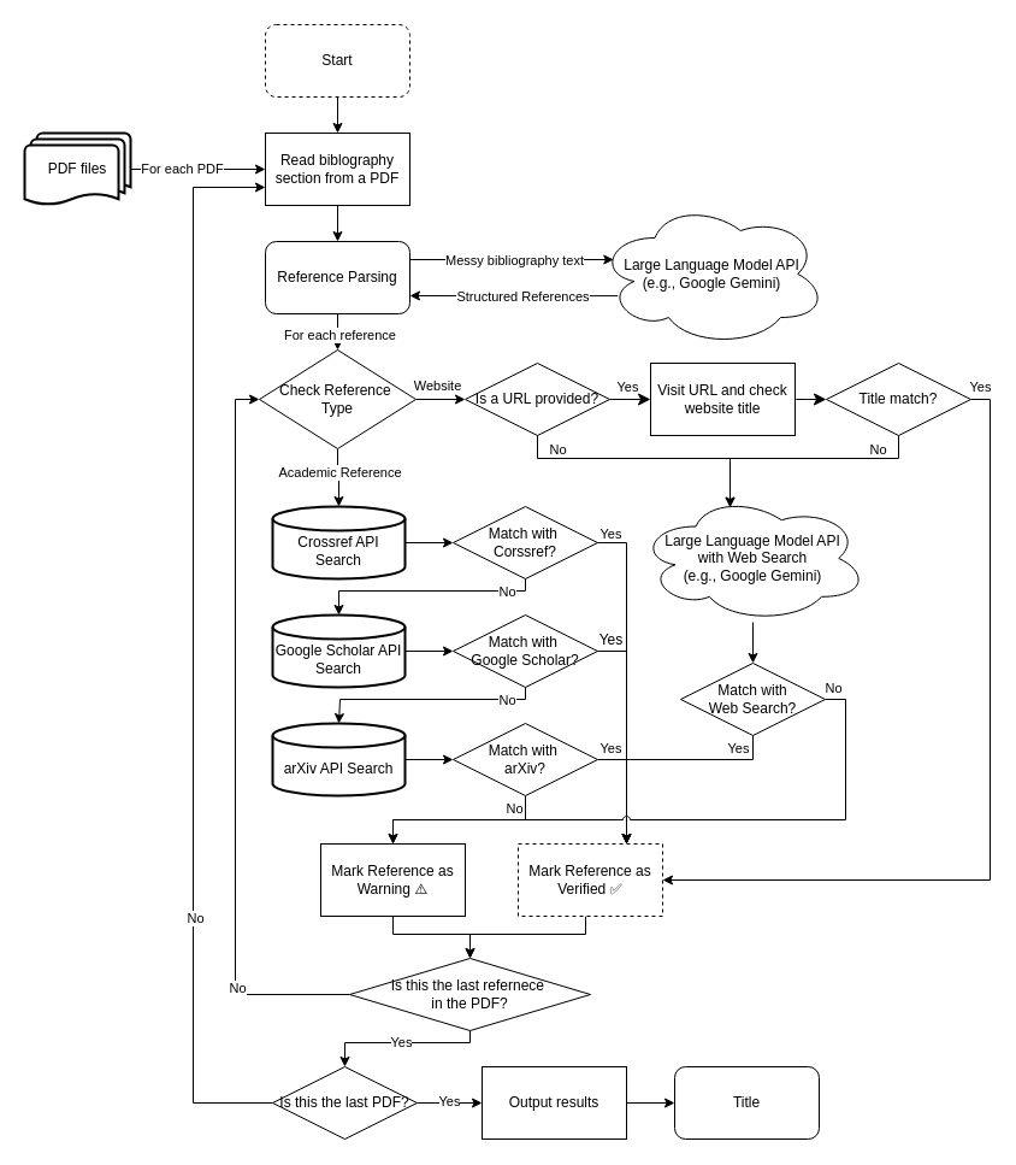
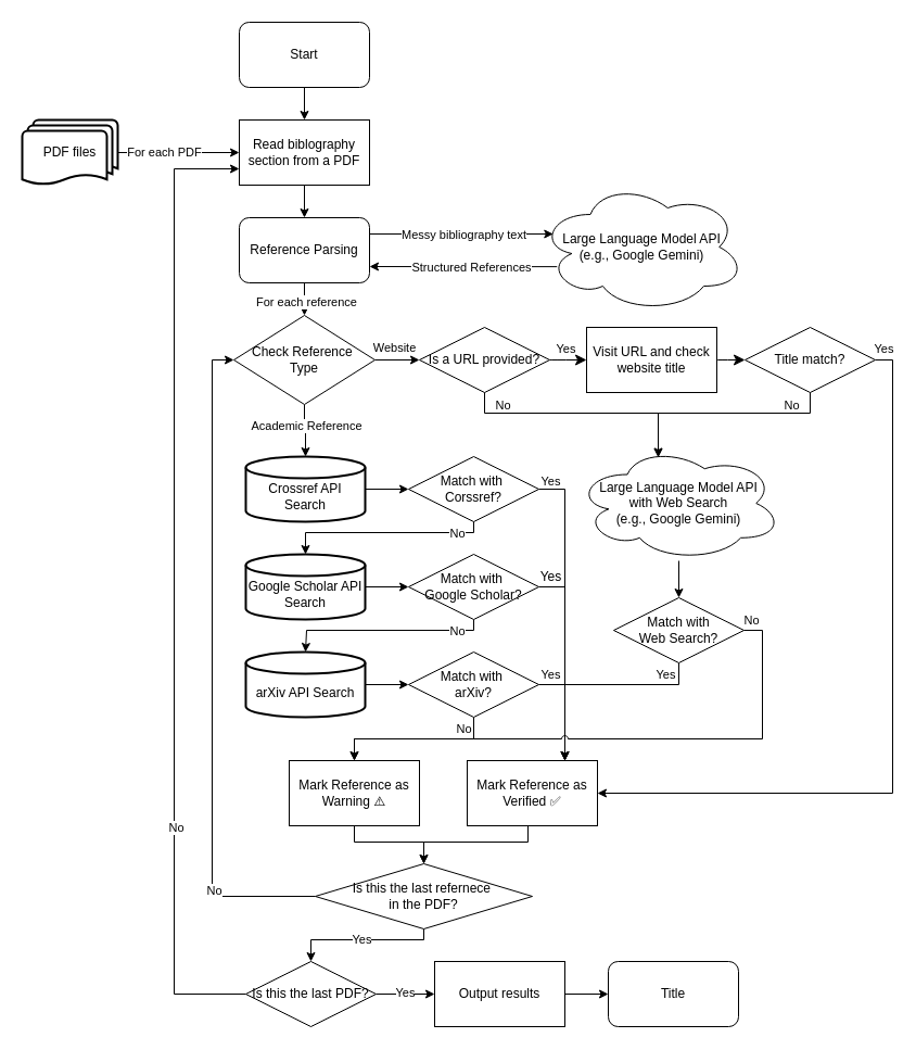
  <mxCell id="0" />
  <mxCell id="1" parent="0" />
  <mxCell id="2" value="" style="edgeStyle=orthogonalEdgeStyle;rounded=0;orthogonalLoop=1;jettySize=auto;html=1;" parent="1" source="4" target="8" edge="1"><mxGeometry relative="1" as="geometry" /></mxCell>
  <mxCell id="3" value="For each PDF" style="edgeLabel;html=1;align=center;verticalAlign=middle;resizable=0;points=[];" parent="2" vertex="1" connectable="0"><mxGeometry x="0.1" y="1" relative="1" as="geometry"><mxPoint x="-20" as="offset" /></mxGeometry></mxCell>
  <mxCell id="4" value="PDF files" style="strokeWidth=2;html=1;shape=mxgraph.flowchart.multi-document;whiteSpace=wrap;" parent="1" vertex="1"><mxGeometry x="20" y="110" width="88" height="60" as="geometry" /></mxCell>
  <mxCell id="5" value="" style="edgeStyle=orthogonalEdgeStyle;rounded=0;orthogonalLoop=1;jettySize=auto;html=1;" parent="1" source="6" target="8" edge="1"><mxGeometry relative="1" as="geometry" /></mxCell>
- <mxCell id="6" value="Start" style="rounded=1;whiteSpace=wrap;html=1;dashed=1;" parent="1" vertex="1"><mxGeometry x="220" y="20" width="120" height="60" as="geometry" /></mxCell>
+ <mxCell id="6" value="Start" style="rounded=1;whiteSpace=wrap;html=1;" parent="1" vertex="1"><mxGeometry x="220" y="20" width="120" height="60" as="geometry" /></mxCell>
  <mxCell id="7" style="edgeStyle=orthogonalEdgeStyle;rounded=0;orthogonalLoop=1;jettySize=auto;html=1;exitX=0.5;exitY=1;exitDx=0;exitDy=0;entryX=0.5;entryY=0;entryDx=0;entryDy=0;" parent="1" source="8" target="14" edge="1"><mxGeometry relative="1" as="geometry" /></mxCell>
  <mxCell id="8" value="Read biblography section from a PDF" style="rounded=0;whiteSpace=wrap;html=1;" parent="1" vertex="1"><mxGeometry x="220" y="110" width="120" height="60" as="geometry" /></mxCell>
  <mxCell id="9" style="edgeStyle=orthogonalEdgeStyle;rounded=0;orthogonalLoop=1;jettySize=auto;html=1;entryX=1;entryY=0.75;entryDx=0;entryDy=0;exitX=0.088;exitY=0.651;exitDx=0;exitDy=0;exitPerimeter=0;" parent="1" source="11" target="14" edge="1"><mxGeometry relative="1" as="geometry" /></mxCell>
  <mxCell id="10" value="Structured References" style="edgeLabel;html=1;align=center;verticalAlign=middle;resizable=0;points=[];" parent="9" vertex="1" connectable="0"><mxGeometry x="-0.085" relative="1" as="geometry"><mxPoint as="offset" /></mxGeometry></mxCell>
  <mxCell id="11" value="&lt;div&gt;Large Language Model API&lt;/div&gt;(e.g., Google Gemini)" style="ellipse;shape=cloud;whiteSpace=wrap;html=1;align=center;" parent="1" vertex="1"><mxGeometry x="496" y="167" width="190" height="120" as="geometry" /></mxCell>
  <mxCell id="12" value="" style="edgeStyle=orthogonalEdgeStyle;rounded=0;orthogonalLoop=1;jettySize=auto;html=1;" parent="1" source="14" target="30" edge="1"><mxGeometry relative="1" as="geometry" /></mxCell>
  <mxCell id="13" value="For each reference" style="edgeLabel;html=1;align=center;verticalAlign=middle;resizable=0;points=[];" parent="12" vertex="1" connectable="0"><mxGeometry x="0.496" y="1" relative="1" as="geometry"><mxPoint as="offset" /></mxGeometry></mxCell>
  <mxCell id="14" value="Reference Parsing" style="whiteSpace=wrap;html=1;rounded=1;" parent="1" vertex="1"><mxGeometry x="220" y="200" width="120" height="60" as="geometry" /></mxCell>
  <mxCell id="15" style="edgeStyle=orthogonalEdgeStyle;rounded=0;orthogonalLoop=1;jettySize=auto;html=1;entryX=0.75;entryY=0;entryDx=0;entryDy=0;" parent="1" source="17" target="34" edge="1"><mxGeometry relative="1" as="geometry"><mxPoint x="586" y="610" as="targetPoint" /><Array as="points"><mxPoint x="520" y="450" /><mxPoint x="520" y="625" /></Array></mxGeometry></mxCell>
  <mxCell id="16" value="Yes" style="edgeLabel;html=1;align=center;verticalAlign=middle;resizable=0;points=[];" parent="15" vertex="1" connectable="0"><mxGeometry x="-0.73" relative="1" as="geometry"><mxPoint x="-14" y="-21" as="offset" /></mxGeometry></mxCell>
  <mxCell id="17" value="Match with&amp;nbsp;&lt;div&gt;Corssref?&lt;/div&gt;" style="shape=rhombus;perimeter=rhombusPerimeter;whiteSpace=wrap;html=1;align=center;" parent="1" vertex="1"><mxGeometry x="376" y="420" width="120" height="60" as="geometry" /></mxCell>
  <mxCell id="18" style="edgeStyle=orthogonalEdgeStyle;rounded=0;orthogonalLoop=1;jettySize=auto;html=1;entryX=0.75;entryY=0;entryDx=0;entryDy=0;jumpStyle=arc;" parent="1" source="22" target="34" edge="1"><mxGeometry relative="1" as="geometry"><Array as="points"><mxPoint x="520" y="540" /><mxPoint x="520" y="625" /></Array></mxGeometry></mxCell>
  <mxCell id="19" value="Yes" style="edgeLabel;html=1;align=center;verticalAlign=middle;resizable=0;points=[];fontSize=12;" parent="18" vertex="1" connectable="0"><mxGeometry x="-0.803" y="-1" relative="1" as="geometry"><mxPoint x="-8" y="-11" as="offset" /></mxGeometry></mxCell>
  <mxCell id="20" style="edgeStyle=orthogonalEdgeStyle;rounded=0;orthogonalLoop=1;jettySize=auto;html=1;entryX=0.5;entryY=0;entryDx=0;entryDy=0;entryPerimeter=0;" parent="1" source="22" target="76" edge="1"><mxGeometry relative="1" as="geometry"><Array as="points"><mxPoint x="436" y="580" /><mxPoint x="282" y="580" /></Array><mxPoint x="262" y="610" as="targetPoint" /></mxGeometry></mxCell>
  <mxCell id="21" value="No" style="edgeLabel;html=1;align=center;verticalAlign=middle;resizable=0;points=[];" parent="20" vertex="1" connectable="0"><mxGeometry x="-0.335" relative="1" as="geometry"><mxPoint x="35" as="offset" /></mxGeometry></mxCell>
  <mxCell id="22" value="Match with&amp;nbsp;&lt;div&gt;Google Scholar?&lt;/div&gt;" style="shape=rhombus;perimeter=rhombusPerimeter;whiteSpace=wrap;html=1;align=center;" parent="1" vertex="1"><mxGeometry x="376" y="510" width="120" height="60" as="geometry" /></mxCell>
  <mxCell id="23" value="" style="edgeStyle=orthogonalEdgeStyle;rounded=0;orthogonalLoop=1;jettySize=auto;html=1;" parent="1" source="24" target="17" edge="1"><mxGeometry relative="1" as="geometry" /></mxCell>
  <mxCell id="24" value="&lt;div&gt;&lt;br&gt;&lt;/div&gt;Crossref API Search" style="strokeWidth=2;html=1;shape=mxgraph.flowchart.database;whiteSpace=wrap;" parent="1" vertex="1"><mxGeometry x="226" y="420" width="110" height="60" as="geometry" /></mxCell>
  <mxCell id="25" value="" style="edgeStyle=orthogonalEdgeStyle;rounded=0;orthogonalLoop=1;jettySize=auto;html=1;" parent="1" source="26" target="22" edge="1"><mxGeometry relative="1" as="geometry" /></mxCell>
  <mxCell id="26" value="&lt;div&gt;&lt;br&gt;&lt;/div&gt;Google Scholar API Search" style="strokeWidth=2;html=1;shape=mxgraph.flowchart.database;whiteSpace=wrap;" parent="1" vertex="1"><mxGeometry x="226" y="510" width="110" height="60" as="geometry" /></mxCell>
  <mxCell id="27" value="" style="edgeStyle=orthogonalEdgeStyle;rounded=0;orthogonalLoop=1;jettySize=auto;html=1;" parent="1" source="30" target="24" edge="1"><mxGeometry relative="1" as="geometry" /></mxCell>
  <mxCell id="28" value="Academic Reference" style="edgeLabel;html=1;align=center;verticalAlign=middle;resizable=0;points=[];" parent="27" vertex="1" connectable="0"><mxGeometry x="-0.238" y="1" relative="1" as="geometry"><mxPoint as="offset" /></mxGeometry></mxCell>
  <mxCell id="29" value="Website" style="edgeStyle=orthogonalEdgeStyle;rounded=0;orthogonalLoop=1;jettySize=auto;html=1;entryX=0;entryY=0.5;entryDx=0;entryDy=0;" parent="1" source="30" target="60" edge="1"><mxGeometry x="-0.194" y="11" relative="1" as="geometry"><mxPoint x="1" as="offset" /></mxGeometry></mxCell>
  <mxCell id="30" value="Check Reference&amp;nbsp;&lt;div&gt;Type&lt;/div&gt;" style="shape=rhombus;perimeter=rhombusPerimeter;whiteSpace=wrap;html=1;align=center;" parent="1" vertex="1"><mxGeometry x="215" y="290" width="130" height="82" as="geometry" /></mxCell>
  <mxCell id="31" style="edgeStyle=orthogonalEdgeStyle;rounded=0;orthogonalLoop=1;jettySize=auto;html=1;entryX=0.5;entryY=0;entryDx=0;entryDy=0;entryPerimeter=0;" parent="1" source="17" target="26" edge="1"><mxGeometry relative="1" as="geometry"><Array as="points"><mxPoint x="436" y="490" /><mxPoint x="281" y="490" /></Array></mxGeometry></mxCell>
  <mxCell id="32" value="No" style="edgeLabel;html=1;align=center;verticalAlign=middle;resizable=0;points=[];" parent="31" vertex="1" connectable="0"><mxGeometry x="-0.509" y="-1" relative="1" as="geometry"><mxPoint x="19" y="1" as="offset" /></mxGeometry></mxCell>
  <mxCell id="33" style="edgeStyle=orthogonalEdgeStyle;rounded=0;orthogonalLoop=1;jettySize=auto;html=1;entryX=0.5;entryY=0;entryDx=0;entryDy=0;" parent="1" source="34" target="47" edge="1"><mxGeometry relative="1" as="geometry"><Array as="points"><mxPoint x="486" y="775" /><mxPoint x="390" y="775" /></Array></mxGeometry></mxCell>
- <mxCell id="34" value="Mark Reference as Verified ✅" style="rounded=0;whiteSpace=wrap;html=1;dashed=1;" parent="1" vertex="1"><mxGeometry x="430" y="700" width="120" height="60" as="geometry" /></mxCell>
+ <mxCell id="34" value="Mark Reference as Verified ✅" style="rounded=0;whiteSpace=wrap;html=1;" parent="1" vertex="1"><mxGeometry x="430" y="700" width="120" height="60" as="geometry" /></mxCell>
  <mxCell id="35" style="edgeStyle=orthogonalEdgeStyle;rounded=0;orthogonalLoop=1;jettySize=auto;html=1;entryX=0.5;entryY=0;entryDx=0;entryDy=0;exitX=0.5;exitY=1;exitDx=0;exitDy=0;" parent="1" source="36" target="47" edge="1"><mxGeometry relative="1" as="geometry"><Array as="points"><mxPoint x="326" y="775" /><mxPoint x="390" y="775" /></Array></mxGeometry></mxCell>
  <mxCell id="36" value="Mark Reference as Warning ⚠️" style="rounded=0;whiteSpace=wrap;html=1;" parent="1" vertex="1"><mxGeometry x="266" y="700" width="120" height="60" as="geometry" /></mxCell>
  <mxCell id="37" value="" style="edgeStyle=orthogonalEdgeStyle;rounded=0;orthogonalLoop=1;jettySize=auto;html=1;" parent="1" source="38" target="43" edge="1"><mxGeometry relative="1" as="geometry" /></mxCell>
  <mxCell id="38" value="&lt;div&gt;Large Language Model API&lt;/div&gt;&lt;div&gt;with Web Search&lt;/div&gt;(e.g., Google Gemini)" style="ellipse;shape=cloud;whiteSpace=wrap;html=1;align=center;" parent="1" vertex="1"><mxGeometry x="530" y="410" width="190" height="106" as="geometry" /></mxCell>
  <mxCell id="39" style="edgeStyle=orthogonalEdgeStyle;rounded=0;orthogonalLoop=1;jettySize=auto;html=1;exitX=1;exitY=0.5;exitDx=0;exitDy=0;entryX=0.5;entryY=0;entryDx=0;entryDy=0;jumpStyle=arc;" parent="1" source="43" target="36" edge="1"><mxGeometry relative="1" as="geometry"><mxPoint x="326" y="620" as="targetPoint" /><Array as="points"><mxPoint x="702" y="580" /><mxPoint x="702" y="680" /><mxPoint x="326" y="680" /></Array></mxGeometry></mxCell>
  <mxCell id="40" value="No" style="edgeLabel;html=1;align=center;verticalAlign=middle;resizable=0;points=[];" parent="39" vertex="1" connectable="0"><mxGeometry x="-0.417" y="2" relative="1" as="geometry"><mxPoint x="22" y="-112" as="offset" /></mxGeometry></mxCell>
  <mxCell id="41" style="edgeStyle=orthogonalEdgeStyle;rounded=0;orthogonalLoop=1;jettySize=auto;html=1;entryX=0.75;entryY=0;entryDx=0;entryDy=0;" parent="1" source="43" target="34" edge="1"><mxGeometry relative="1" as="geometry"><Array as="points"><mxPoint x="625" y="630" /><mxPoint x="520" y="630" /></Array></mxGeometry></mxCell>
  <mxCell id="42" value="Yes" style="edgeLabel;html=1;align=center;verticalAlign=middle;resizable=0;points=[];" parent="41" vertex="1" connectable="0"><mxGeometry x="-0.756" relative="1" as="geometry"><mxPoint x="-9" y="-10" as="offset" /></mxGeometry></mxCell>
  <mxCell id="43" value="Match with&lt;div&gt;Web Search?&lt;/div&gt;" style="shape=rhombus;perimeter=rhombusPerimeter;whiteSpace=wrap;html=1;align=center;" parent="1" vertex="1"><mxGeometry x="565" y="550" width="120" height="60" as="geometry" /></mxCell>
  <mxCell id="44" style="edgeStyle=orthogonalEdgeStyle;rounded=0;orthogonalLoop=1;jettySize=auto;html=1;entryX=0;entryY=0.5;entryDx=0;entryDy=0;" parent="1" source="47" target="30" edge="1"><mxGeometry relative="1" as="geometry"><Array as="points"><mxPoint x="195" y="825" /><mxPoint x="195" y="331" /></Array></mxGeometry></mxCell>
  <mxCell id="45" value="No" style="edgeLabel;html=1;align=center;verticalAlign=middle;resizable=0;points=[];" parent="44" vertex="1" connectable="0"><mxGeometry x="-0.668" y="-1" relative="1" as="geometry"><mxPoint as="offset" /></mxGeometry></mxCell>
  <mxCell id="46" value="Yes" style="edgeStyle=orthogonalEdgeStyle;rounded=0;orthogonalLoop=1;jettySize=auto;html=1;" parent="1" source="47" target="52" edge="1"><mxGeometry relative="1" as="geometry"><Array as="points"><mxPoint x="390" y="865" /><mxPoint x="286" y="865" /></Array></mxGeometry></mxCell>
  <mxCell id="47" value="Is this the last refernece&amp;nbsp;&lt;div&gt;in the PDF?&lt;/div&gt;" style="shape=rhombus;perimeter=rhombusPerimeter;whiteSpace=wrap;html=1;align=center;" parent="1" vertex="1"><mxGeometry x="290" y="795" width="200" height="60" as="geometry" /></mxCell>
  <mxCell id="48" style="edgeStyle=orthogonalEdgeStyle;rounded=0;orthogonalLoop=1;jettySize=auto;html=1;entryX=0;entryY=0.75;entryDx=0;entryDy=0;" parent="1" source="52" target="8" edge="1"><mxGeometry relative="1" as="geometry"><Array as="points"><mxPoint x="160" y="915" /><mxPoint x="160" y="155" /></Array></mxGeometry></mxCell>
  <mxCell id="49" value="No" style="edgeLabel;html=1;align=center;verticalAlign=middle;resizable=0;points=[];" parent="48" vertex="1" connectable="0"><mxGeometry x="-0.504" y="-1" relative="1" as="geometry"><mxPoint as="offset" /></mxGeometry></mxCell>
  <mxCell id="50" value="" style="edgeStyle=orthogonalEdgeStyle;rounded=0;orthogonalLoop=1;jettySize=auto;html=1;" parent="1" source="52" target="55" edge="1"><mxGeometry relative="1" as="geometry" /></mxCell>
  <mxCell id="51" value="Yes" style="edgeLabel;html=1;align=center;verticalAlign=middle;resizable=0;points=[];" parent="50" vertex="1" connectable="0"><mxGeometry x="-0.051" y="2" relative="1" as="geometry"><mxPoint as="offset" /></mxGeometry></mxCell>
  <mxCell id="52" value="Is this the last PDF?" style="shape=rhombus;perimeter=rhombusPerimeter;whiteSpace=wrap;html=1;align=center;" parent="1" vertex="1"><mxGeometry x="226" y="885" width="120" height="60" as="geometry" /></mxCell>
  <mxCell id="53" value="Title" style="rounded=1;whiteSpace=wrap;html=1;" parent="1" vertex="1"><mxGeometry x="560" y="885" width="120" height="60" as="geometry" /></mxCell>
  <mxCell id="54" value="" style="edgeStyle=orthogonalEdgeStyle;rounded=0;orthogonalLoop=1;jettySize=auto;html=1;" parent="1" source="55" target="53" edge="1"><mxGeometry relative="1" as="geometry" /></mxCell>
  <mxCell id="55" value="Output results" style="rounded=0;whiteSpace=wrap;html=1;" parent="1" vertex="1"><mxGeometry x="400" y="885" width="120" height="60" as="geometry" /></mxCell>
  <mxCell id="56" value="" style="endArrow=classic;html=1;rounded=0;exitX=1;exitY=0.25;exitDx=0;exitDy=0;entryX=0.07;entryY=0.4;entryDx=0;entryDy=0;entryPerimeter=0;" parent="1" source="14" target="11" edge="1"><mxGeometry width="50" height="50" relative="1" as="geometry"><mxPoint x="370" y="160" as="sourcePoint" /><mxPoint x="420" y="110" as="targetPoint" /></mxGeometry></mxCell>
  <mxCell id="57" value="Messy bibliography text" style="edgeLabel;html=1;align=center;verticalAlign=middle;resizable=0;points=[];" parent="56" vertex="1" connectable="0"><mxGeometry x="-0.179" relative="1" as="geometry"><mxPoint x="17" as="offset" /></mxGeometry></mxCell>
  <mxCell id="58" value="" style="edgeStyle=none;curved=1;rounded=0;orthogonalLoop=1;jettySize=auto;html=1;fontSize=12;startSize=8;endSize=8;" parent="1" source="60" target="62" edge="1"><mxGeometry relative="1" as="geometry" /></mxCell>
  <mxCell id="59" value="Yes" style="edgeLabel;html=1;align=center;verticalAlign=middle;resizable=0;points=[];" parent="58" vertex="1" connectable="0"><mxGeometry x="-0.363" y="-2" relative="1" as="geometry"><mxPoint x="3" y="-13" as="offset" /></mxGeometry></mxCell>
  <mxCell id="60" value="Is a URL provided?" style="shape=rhombus;perimeter=rhombusPerimeter;whiteSpace=wrap;html=1;align=center;" parent="1" vertex="1"><mxGeometry x="386" y="301" width="120" height="60" as="geometry" /></mxCell>
  <mxCell id="61" value="" style="edgeStyle=none;curved=1;rounded=0;orthogonalLoop=1;jettySize=auto;html=1;fontSize=12;startSize=8;endSize=8;" parent="1" source="62" target="65" edge="1"><mxGeometry relative="1" as="geometry" /></mxCell>
  <mxCell id="62" value="Visit URL and check website title" style="rounded=0;whiteSpace=wrap;html=1;" parent="1" vertex="1"><mxGeometry x="540" y="301" width="120" height="60" as="geometry" /></mxCell>
  <mxCell id="63" style="edgeStyle=orthogonalEdgeStyle;rounded=0;orthogonalLoop=1;jettySize=auto;html=1;entryX=1;entryY=0.5;entryDx=0;entryDy=0;" parent="1" source="65" target="34" edge="1"><mxGeometry relative="1" as="geometry"><mxPoint x="970" y="550" as="targetPoint" /><Array as="points"><mxPoint x="822" y="331" /><mxPoint x="822" y="730" /></Array></mxGeometry></mxCell>
  <mxCell id="64" value="Yes" style="edgeLabel;html=1;align=center;verticalAlign=middle;resizable=0;points=[];" parent="63" vertex="1" connectable="0"><mxGeometry x="-0.962" y="1" relative="1" as="geometry"><mxPoint x="-6" y="-10" as="offset" /></mxGeometry></mxCell>
  <mxCell id="65" value="Title match&lt;span style=&quot;background-color: transparent; color: light-dark(rgb(0, 0, 0), rgb(255, 255, 255));&quot;&gt;?&lt;/span&gt;" style="shape=rhombus;perimeter=rhombusPerimeter;whiteSpace=wrap;html=1;align=center;" parent="1" vertex="1"><mxGeometry x="686" y="301" width="120" height="60" as="geometry" /></mxCell>
  <mxCell id="66" style="edgeStyle=orthogonalEdgeStyle;rounded=0;orthogonalLoop=1;jettySize=auto;html=1;entryX=0.4;entryY=0.1;entryDx=0;entryDy=0;entryPerimeter=0;" parent="1" source="60" target="38" edge="1"><mxGeometry relative="1" as="geometry"><Array as="points"><mxPoint x="446" y="380" /><mxPoint x="606" y="380" /></Array></mxGeometry></mxCell>
  <mxCell id="67" value="No" style="edgeLabel;html=1;align=center;verticalAlign=middle;resizable=0;points=[];" parent="66" vertex="1" connectable="0"><mxGeometry x="-0.751" y="4" relative="1" as="geometry"><mxPoint x="8" y="-4" as="offset" /></mxGeometry></mxCell>
  <mxCell id="68" style="edgeStyle=orthogonalEdgeStyle;rounded=0;orthogonalLoop=1;jettySize=auto;html=1;entryX=0.4;entryY=0.1;entryDx=0;entryDy=0;entryPerimeter=0;" parent="1" source="65" target="38" edge="1"><mxGeometry relative="1" as="geometry"><Array as="points"><mxPoint x="746" y="380" /><mxPoint x="606" y="380" /></Array></mxGeometry></mxCell>
  <mxCell id="69" value="No" style="edgeLabel;html=1;align=center;verticalAlign=middle;resizable=0;points=[];" parent="68" vertex="1" connectable="0"><mxGeometry x="-0.811" y="2" relative="1" as="geometry"><mxPoint x="-18" y="-10" as="offset" /></mxGeometry></mxCell>
  <mxCell id="70" value="No" style="edgeLabel;html=1;align=center;verticalAlign=middle;resizable=0;points=[];" vertex="1" connectable="0" parent="1"><mxGeometry x="426" y="670" as="geometry" /></mxCell>
  <mxCell id="71" style="edgeStyle=orthogonalEdgeStyle;rounded=0;orthogonalLoop=1;jettySize=auto;html=1;entryX=0.5;entryY=0;entryDx=0;entryDy=0;" edge="1" parent="1" source="74" target="36"><mxGeometry relative="1" as="geometry" /></mxCell>
  <mxCell id="72" style="edgeStyle=orthogonalEdgeStyle;rounded=0;orthogonalLoop=1;jettySize=auto;html=1;entryX=0.75;entryY=0;entryDx=0;entryDy=0;" edge="1" parent="1" source="74" target="34"><mxGeometry relative="1" as="geometry"><Array as="points"><mxPoint x="520" y="630" /></Array></mxGeometry></mxCell>
  <mxCell id="73" value="Yes" style="edgeLabel;html=1;align=center;verticalAlign=middle;resizable=0;points=[];" vertex="1" connectable="0" parent="72"><mxGeometry x="-0.706" y="2" relative="1" as="geometry"><mxPoint x="-4" y="-8" as="offset" /></mxGeometry></mxCell>
  <mxCell id="74" value="Match with&amp;nbsp;&lt;div&gt;arXiv?&lt;/div&gt;" style="shape=rhombus;perimeter=rhombusPerimeter;whiteSpace=wrap;html=1;align=center;" vertex="1" parent="1"><mxGeometry x="376" y="600" width="120" height="60" as="geometry" /></mxCell>
  <mxCell id="75" value="" style="edgeStyle=orthogonalEdgeStyle;rounded=0;orthogonalLoop=1;jettySize=auto;html=1;" edge="1" parent="1" source="76" target="74"><mxGeometry relative="1" as="geometry" /></mxCell>
  <mxCell id="76" value="&lt;div&gt;&lt;br&gt;&lt;/div&gt;arXiv API Search" style="strokeWidth=2;html=1;shape=mxgraph.flowchart.database;whiteSpace=wrap;" vertex="1" parent="1"><mxGeometry x="226" y="600" width="110" height="60" as="geometry" /></mxCell>
